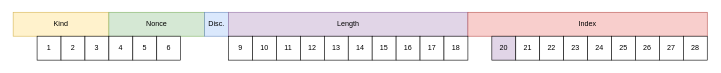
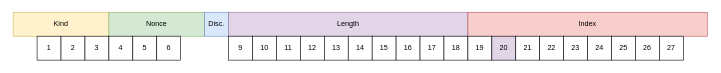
  <mxCell id="0" />
  <mxCell id="1" parent="0" />
  <mxCell id="2" value="Kind" style="rounded=0;whiteSpace=wrap;html=1;fillColor=#fff2cc;strokeColor=#d6b656;" vertex="1" parent="1"><mxGeometry x="20" y="20" width="160" height="40" as="geometry" /></mxCell>
  <mxCell id="3" value="Nonce" style="rounded=0;whiteSpace=wrap;html=1;fillColor=#d5e8d4;strokeColor=#82b366;" vertex="1" parent="1"><mxGeometry x="180" y="20" width="160" height="40" as="geometry" /></mxCell>
  <mxCell id="4" value="Disc." style="rounded=0;whiteSpace=wrap;html=1;fillColor=#dae8fc;strokeColor=#6c8ebf;" vertex="1" parent="1"><mxGeometry x="340" y="20" width="40" height="40" as="geometry" /></mxCell>
  <mxCell id="5" value="Length" style="rounded=0;whiteSpace=wrap;html=1;fillColor=#e1d5e7;strokeColor=#9673a6;" vertex="1" parent="1"><mxGeometry x="380" y="20" width="400" height="40" as="geometry" /></mxCell>
  <mxCell id="6" value="Index" style="rounded=0;whiteSpace=wrap;html=1;fillColor=#f8cecc;strokeColor=#b85450;" vertex="1" parent="1"><mxGeometry x="780" y="20" width="400" height="40" as="geometry" /></mxCell>
  <mxCell id="7" value="1" style="rounded=0;whiteSpace=wrap;html=1;" vertex="1" parent="1"><mxGeometry x="60" y="60" width="40" height="40" as="geometry" /></mxCell>
  <mxCell id="8" value="2" style="rounded=0;whiteSpace=wrap;html=1;" vertex="1" parent="1"><mxGeometry x="100" y="60" width="40" height="40" as="geometry" /></mxCell>
  <mxCell id="9" value="3" style="rounded=0;whiteSpace=wrap;html=1;" vertex="1" parent="1"><mxGeometry x="140" y="60" width="40" height="40" as="geometry" /></mxCell>
  <mxCell id="10" value="4" style="rounded=0;whiteSpace=wrap;html=1;" vertex="1" parent="1"><mxGeometry x="180" y="60" width="40" height="40" as="geometry" /></mxCell>
  <mxCell id="11" value="5" style="rounded=0;whiteSpace=wrap;html=1;" vertex="1" parent="1"><mxGeometry x="220" y="60" width="40" height="40" as="geometry" /></mxCell>
  <mxCell id="12" value="6" style="rounded=0;whiteSpace=wrap;html=1;" vertex="1" parent="1"><mxGeometry x="260" y="60" width="40" height="40" as="geometry" /></mxCell>
  <mxCell id="13" value="9" style="rounded=0;whiteSpace=wrap;html=1;" vertex="1" parent="1"><mxGeometry x="380" y="60" width="40" height="40" as="geometry" /></mxCell>
  <mxCell id="14" value="10" style="rounded=0;whiteSpace=wrap;html=1;" vertex="1" parent="1"><mxGeometry x="420" y="60" width="40" height="40" as="geometry" /></mxCell>
  <mxCell id="15" value="11" style="rounded=0;whiteSpace=wrap;html=1;" vertex="1" parent="1"><mxGeometry x="460" y="60" width="40" height="40" as="geometry" /></mxCell>
  <mxCell id="16" value="12" style="rounded=0;whiteSpace=wrap;html=1;" vertex="1" parent="1"><mxGeometry x="500" y="60" width="40" height="40" as="geometry" /></mxCell>
  <mxCell id="17" value="13" style="rounded=0;whiteSpace=wrap;html=1;" vertex="1" parent="1"><mxGeometry x="540" y="60" width="40" height="40" as="geometry" /></mxCell>
  <mxCell id="18" value="14" style="rounded=0;whiteSpace=wrap;html=1;direction=south;" vertex="1" parent="1"><mxGeometry x="580" y="60" width="40" height="40" as="geometry" /></mxCell>
  <mxCell id="19" value="15" style="rounded=0;whiteSpace=wrap;html=1;" vertex="1" parent="1"><mxGeometry x="620" y="60" width="40" height="40" as="geometry" /></mxCell>
  <mxCell id="20" value="16" style="rounded=0;whiteSpace=wrap;html=1;" vertex="1" parent="1"><mxGeometry x="660" y="60" width="40" height="40" as="geometry" /></mxCell>
  <mxCell id="21" value="17" style="rounded=0;whiteSpace=wrap;html=1;" vertex="1" parent="1"><mxGeometry x="700" y="60" width="40" height="40" as="geometry" /></mxCell>
  <mxCell id="22" value="18" style="rounded=0;whiteSpace=wrap;html=1;" vertex="1" parent="1"><mxGeometry x="740" y="60" width="40" height="40" as="geometry" /></mxCell>
+ <mxCell id="23" value="19" style="rounded=0;whiteSpace=wrap;html=1;" vertex="1" parent="1"><mxGeometry x="780" y="60" width="40" height="40" as="geometry" /></mxCell>
  <mxCell id="24" value="20" style="rounded=0;whiteSpace=wrap;html=1;fillColor=#e1d5e7;" vertex="1" parent="1"><mxGeometry x="820" y="60" width="40" height="40" as="geometry" /></mxCell>
  <mxCell id="25" value="21" style="rounded=0;whiteSpace=wrap;html=1;" vertex="1" parent="1"><mxGeometry x="860" y="60" width="40" height="40" as="geometry" /></mxCell>
  <mxCell id="26" value="22" style="rounded=0;whiteSpace=wrap;html=1;" vertex="1" parent="1"><mxGeometry x="900" y="60" width="40" height="40" as="geometry" /></mxCell>
  <mxCell id="27" value="23" style="rounded=0;whiteSpace=wrap;html=1;" vertex="1" parent="1"><mxGeometry x="940" y="60" width="40" height="40" as="geometry" /></mxCell>
  <mxCell id="28" value="24" style="rounded=0;whiteSpace=wrap;html=1;" vertex="1" parent="1"><mxGeometry x="980" y="60" width="40" height="40" as="geometry" /></mxCell>
  <mxCell id="29" value="25" style="rounded=0;whiteSpace=wrap;html=1;" vertex="1" parent="1"><mxGeometry x="1020" y="60" width="40" height="40" as="geometry" /></mxCell>
  <mxCell id="30" value="26" style="rounded=0;whiteSpace=wrap;html=1;" vertex="1" parent="1"><mxGeometry x="1060" y="60" width="40" height="40" as="geometry" /></mxCell>
  <mxCell id="31" value="27" style="rounded=0;whiteSpace=wrap;html=1;" vertex="1" parent="1"><mxGeometry x="1100" y="60" width="40" height="40" as="geometry" /></mxCell>
- <mxCell id="32" value="28" style="rounded=0;whiteSpace=wrap;html=1;" vertex="1" parent="1"><mxGeometry x="1140" y="60" width="40" height="40" as="geometry" /></mxCell>
